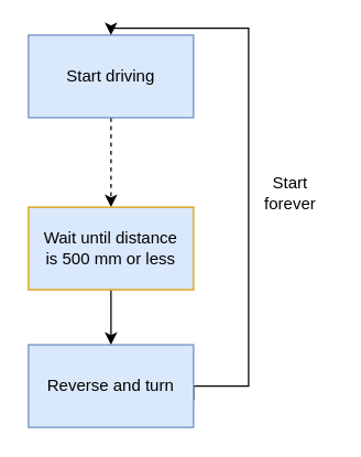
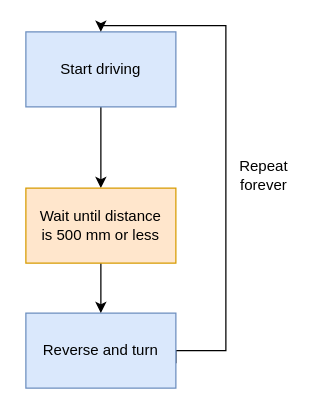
  <mxCell id="0" />
  <mxCell id="1" parent="0" />
- <mxCell id="2" style="edgeStyle=orthogonalEdgeStyle;rounded=0;orthogonalLoop=1;jettySize=auto;html=1;exitX=0.5;exitY=1;exitDx=0;exitDy=0;entryX=0.5;entryY=0;entryDx=0;entryDy=0;dashed=1;" parent="1" source="3" target="7" edge="1"><mxGeometry relative="1" as="geometry" /></mxCell>
+ <mxCell id="2" style="edgeStyle=orthogonalEdgeStyle;rounded=0;orthogonalLoop=1;jettySize=auto;html=1;exitX=0.5;exitY=1;exitDx=0;exitDy=0;entryX=0.5;entryY=0;entryDx=0;entryDy=0;" parent="1" source="3" target="7" edge="1"><mxGeometry relative="1" as="geometry" /></mxCell>
  <mxCell id="3" value="Start driving" style="rounded=0;whiteSpace=wrap;html=1;fillColor=#dae8fc;strokeColor=#6c8ebf;" parent="1" vertex="1"><mxGeometry x="20" y="25" width="120" height="60" as="geometry" /></mxCell>
  <mxCell id="4" style="edgeStyle=orthogonalEdgeStyle;rounded=0;orthogonalLoop=1;jettySize=auto;html=1;entryX=0.5;entryY=0;entryDx=0;entryDy=0;" parent="1" target="3" edge="1"><mxGeometry relative="1" as="geometry"><mxPoint x="70" y="0" as="targetPoint" /><mxPoint x="140" y="290" as="sourcePoint" /><Array as="points"><mxPoint x="140" y="280" /><mxPoint x="180" y="280" /><mxPoint x="180" y="20" /><mxPoint x="80" y="20" /></Array></mxGeometry></mxCell>
  <mxCell id="5" value="Reverse and turn" style="rounded=0;whiteSpace=wrap;html=1;fillColor=#dae8fc;strokeColor=#6c8ebf;" parent="1" vertex="1"><mxGeometry x="20" y="250" width="120" height="60" as="geometry" /></mxCell>
  <mxCell id="6" style="edgeStyle=orthogonalEdgeStyle;rounded=0;orthogonalLoop=1;jettySize=auto;html=1;entryX=0.5;entryY=0;entryDx=0;entryDy=0;" parent="1" source="7" target="5" edge="1"><mxGeometry relative="1" as="geometry" /></mxCell>
- <mxCell id="7" value="Wait until&amp;nbsp;&lt;span style=&quot;background-color: transparent; color: light-dark(rgb(0, 0, 0), rgb(255, 255, 255));&quot;&gt;distance&lt;/span&gt;&lt;div&gt;&lt;span style=&quot;background-color: transparent; color: light-dark(rgb(0, 0, 0), rgb(255, 255, 255));&quot;&gt;is 500 mm or less&lt;/span&gt;&lt;/div&gt;" style="rounded=0;whiteSpace=wrap;html=1;fillColor=#dae8fc;strokeColor=#d79b00;" parent="1" vertex="1"><mxGeometry x="20" y="150" width="120" height="60" as="geometry" /></mxCell>
- <mxCell id="8" value="Start&lt;br&gt;forever" style="text;html=1;align=center;verticalAlign=middle;resizable=0;points=[];autosize=1;strokeColor=none;fillColor=none;" parent="1" vertex="1"><mxGeometry x="180" y="120" width="60" height="40" as="geometry" /></mxCell>
+ <mxCell id="7" value="Wait until&amp;nbsp;&lt;span style=&quot;background-color: transparent; color: light-dark(rgb(0, 0, 0), rgb(255, 255, 255));&quot;&gt;distance&lt;/span&gt;&lt;div&gt;&lt;span style=&quot;background-color: transparent; color: light-dark(rgb(0, 0, 0), rgb(255, 255, 255));&quot;&gt;is 500 mm or less&lt;/span&gt;&lt;/div&gt;" style="rounded=0;whiteSpace=wrap;html=1;fillColor=#ffe6cc;strokeColor=#d79b00;" parent="1" vertex="1"><mxGeometry x="20" y="150" width="120" height="60" as="geometry" /></mxCell>
+ <mxCell id="8" value="Repeat&lt;br&gt;forever" style="text;html=1;align=center;verticalAlign=middle;resizable=0;points=[];autosize=1;strokeColor=none;fillColor=none;" parent="1" vertex="1"><mxGeometry x="180" y="120" width="60" height="40" as="geometry" /></mxCell>
